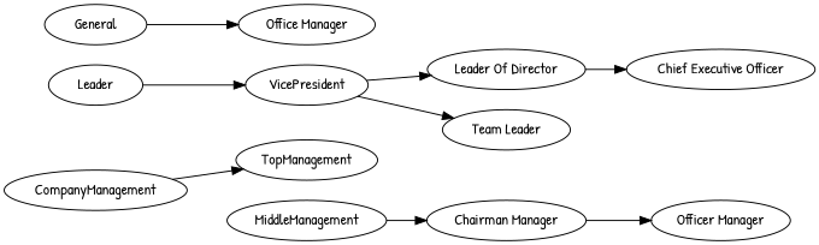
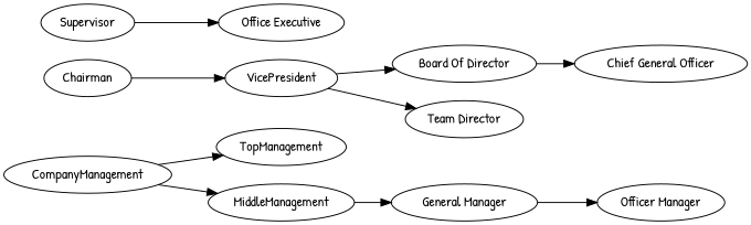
  digraph {
    fontname="Patrick Hand"
    rankdir=LR
    node [fontname="Patrick Hand"]
    edge [fontname="Patrick Hand"]
    CompanyManagement
    TopManagement
    MiddleManagement
-   n4 [label="Chairman Manager"]
-   Chairman [label=Leader]
+   n4 [label="General Manager"]
+   Chairman
    VicePresident
    n7 [label="Officer Manager"]
-   n8 [label="Office Manager"]
-   Supervisor [label=General]
-   n10 [label="Leader Of Director"]
-   n11 [label="Chief Executive Officer"]
-   n12 [label="Team Leader"]
+   n8 [label="Office Executive"]
+   Supervisor
+   n10 [label="Board Of Director"]
+   n11 [label="Chief General Officer"]
+   n12 [label="Team Director"]
    CompanyManagement -> TopManagement
+   CompanyManagement -> MiddleManagement
    MiddleManagement -> n4
    n4 -> n7
    Chairman -> VicePresident
    VicePresident -> n10
    VicePresident -> n12
    Supervisor -> n8
    n10 -> n11
  }
